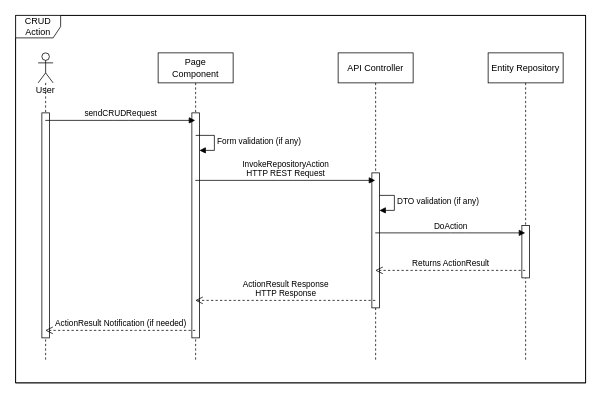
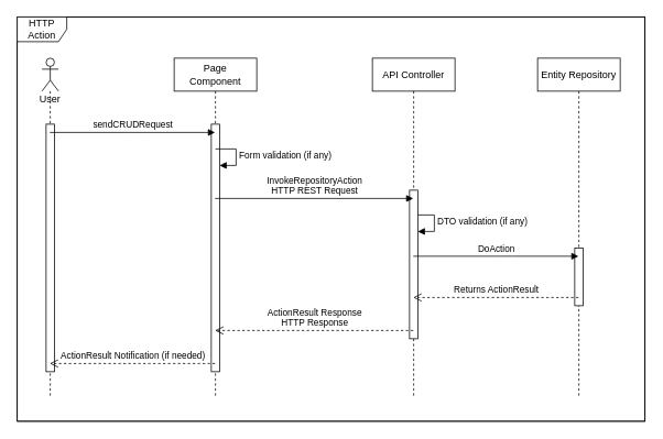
  <mxCell id="0" />
  <mxCell id="1" parent="0" />
  <mxCell id="2" value="" style="rounded=0;whiteSpace=wrap;html=1;" parent="1" vertex="1"><mxGeometry x="20" y="20" width="760" height="490" as="geometry" /></mxCell>
  <mxCell id="3" value="User" style="shape=umlLifeline;participant=umlActor;perimeter=lifelinePerimeter;whiteSpace=wrap;html=1;container=1;collapsible=0;recursiveResize=0;verticalAlign=top;spacingTop=36;outlineConnect=0;" parent="1" vertex="1"><mxGeometry x="50" y="70" width="20" height="410" as="geometry" /></mxCell>
  <mxCell id="4" value="" style="html=1;points=[];perimeter=orthogonalPerimeter;" parent="3" vertex="1"><mxGeometry x="5" y="80" width="10" height="300" as="geometry" /></mxCell>
  <mxCell id="5" value="Page&lt;br&gt;Component" style="shape=umlLifeline;perimeter=lifelinePerimeter;whiteSpace=wrap;html=1;container=1;collapsible=0;recursiveResize=0;outlineConnect=0;" parent="1" vertex="1"><mxGeometry x="210" y="70" width="100" height="410" as="geometry" /></mxCell>
  <mxCell id="6" value="" style="html=1;points=[];perimeter=orthogonalPerimeter;" parent="5" vertex="1"><mxGeometry x="45" y="80" width="10" height="300" as="geometry" /></mxCell>
  <mxCell id="7" value="API Controller" style="shape=umlLifeline;perimeter=lifelinePerimeter;whiteSpace=wrap;html=1;container=1;collapsible=0;recursiveResize=0;outlineConnect=0;" parent="1" vertex="1"><mxGeometry x="450" y="70" width="100" height="410" as="geometry" /></mxCell>
  <mxCell id="8" value="DTO validation (if any)" style="edgeStyle=orthogonalEdgeStyle;html=1;align=left;spacingLeft=2;endArrow=block;rounded=0;entryX=1;entryY=0;" parent="7" edge="1"><mxGeometry relative="1" as="geometry"><mxPoint x="50" y="190" as="sourcePoint" /><Array as="points"><mxPoint x="75" y="190" /><mxPoint x="75" y="210" /></Array><mxPoint x="55" y="210" as="targetPoint" /></mxGeometry></mxCell>
  <mxCell id="9" value="" style="html=1;points=[];perimeter=orthogonalPerimeter;" parent="7" vertex="1"><mxGeometry x="45" y="160" width="10" height="180" as="geometry" /></mxCell>
  <mxCell id="10" value="Entity Repository" style="shape=umlLifeline;perimeter=lifelinePerimeter;whiteSpace=wrap;html=1;container=1;collapsible=0;recursiveResize=0;outlineConnect=0;" parent="1" vertex="1"><mxGeometry x="650" y="70" width="100" height="410" as="geometry" /></mxCell>
  <mxCell id="11" value="" style="html=1;points=[];perimeter=orthogonalPerimeter;" parent="10" vertex="1"><mxGeometry x="45" y="230" width="10" height="70" as="geometry" /></mxCell>
  <mxCell id="12" value="sendCRUDRequest" style="html=1;verticalAlign=bottom;endArrow=block;" parent="1" source="3" target="5" edge="1"><mxGeometry width="80" relative="1" as="geometry"><mxPoint x="390" y="300" as="sourcePoint" /><mxPoint x="470" y="300" as="targetPoint" /><Array as="points"><mxPoint x="160" y="160" /></Array></mxGeometry></mxCell>
  <mxCell id="13" value="InvokeRepositoryAction&lt;br&gt;HTTP REST Request" style="html=1;verticalAlign=bottom;endArrow=block;" parent="1" source="5" target="7" edge="1"><mxGeometry width="80" relative="1" as="geometry"><mxPoint x="390" y="300" as="sourcePoint" /><mxPoint x="470" y="300" as="targetPoint" /><Array as="points"><mxPoint x="380" y="240" /></Array></mxGeometry></mxCell>
  <mxCell id="14" value="DoAction" style="html=1;verticalAlign=bottom;endArrow=block;" parent="1" source="7" target="10" edge="1"><mxGeometry width="80" relative="1" as="geometry"><mxPoint x="390" y="300" as="sourcePoint" /><mxPoint x="470" y="300" as="targetPoint" /><Array as="points"><mxPoint x="610" y="310" /></Array></mxGeometry></mxCell>
  <mxCell id="15" value="Form validation (if any)" style="edgeStyle=orthogonalEdgeStyle;html=1;align=left;spacingLeft=2;endArrow=block;rounded=0;entryX=1;entryY=0;" parent="1" edge="1"><mxGeometry relative="1" as="geometry"><mxPoint x="260" y="180" as="sourcePoint" /><Array as="points"><mxPoint x="285" y="180" /></Array><mxPoint x="265" y="200" as="targetPoint" /></mxGeometry></mxCell>
  <mxCell id="16" value="Returns ActionResult" style="html=1;verticalAlign=bottom;endArrow=open;dashed=1;endSize=8;" parent="1" source="10" target="7" edge="1"><mxGeometry relative="1" as="geometry"><mxPoint x="470" y="300" as="sourcePoint" /><mxPoint x="390" y="300" as="targetPoint" /><Array as="points"><mxPoint x="590" y="360" /></Array></mxGeometry></mxCell>
  <mxCell id="17" value="ActionResult Response&lt;br&gt;HTTP Response" style="html=1;verticalAlign=bottom;endArrow=open;dashed=1;endSize=8;" parent="1" source="7" target="5" edge="1"><mxGeometry relative="1" as="geometry"><mxPoint x="470" y="300" as="sourcePoint" /><mxPoint x="390" y="300" as="targetPoint" /><Array as="points"><mxPoint x="380" y="400" /></Array></mxGeometry></mxCell>
  <mxCell id="18" value="ActionResult Notification (if needed)" style="html=1;verticalAlign=bottom;endArrow=open;dashed=1;endSize=8;" parent="1" source="5" target="3" edge="1"><mxGeometry relative="1" as="geometry"><mxPoint x="280" y="270" as="sourcePoint" /><mxPoint x="390" y="280" as="targetPoint" /><Array as="points"><mxPoint x="170" y="440" /></Array></mxGeometry></mxCell>
- <mxCell id="19" value="CRUD Action" style="shape=umlFrame;whiteSpace=wrap;html=1;" parent="1" vertex="1"><mxGeometry x="20" y="20" width="760" height="490" as="geometry" /></mxCell>
+ <mxCell id="19" value="HTTP Action" style="shape=umlFrame;whiteSpace=wrap;html=1;" parent="1" vertex="1"><mxGeometry x="20" y="20" width="760" height="490" as="geometry" /></mxCell>
